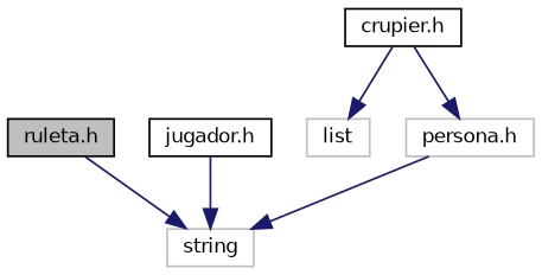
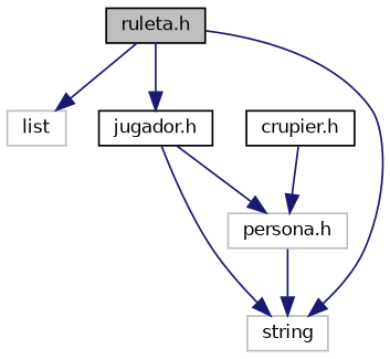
  digraph {
    node [color=black fillcolor=white fontname=Helvetica fontsize=10 shape=record style=filled]
    edge [color=midnightblue fontname=Helvetica fontsize=10 labelfontname=Helvetica labelfontsize=10 style=solid]
    n1 [fillcolor=grey75 fontcolor=black height=0.2 label="ruleta.h" width=0.4]
    n2 [color=grey75 height=0.2 label=list width=0.4]
    n3 [height=0.2 label="jugador.h" width=0.4]
    n4 [color=grey75 height=0.2 label=string width=0.4]
    n5 [height=0.2 label="crupier.h" width=0.4]
    n6 [color=grey75 height=0.2 label="persona.h" width=0.4]
-   n5 -> n2
+   n1 -> n2
+   n1 -> n3
    n1 -> n4
    n3 -> n4
+   n3 -> n6
    n5 -> n6
    n6 -> n4
  }
